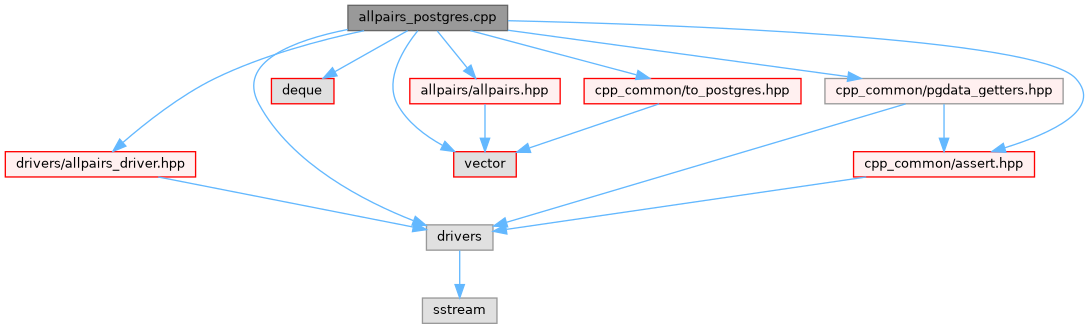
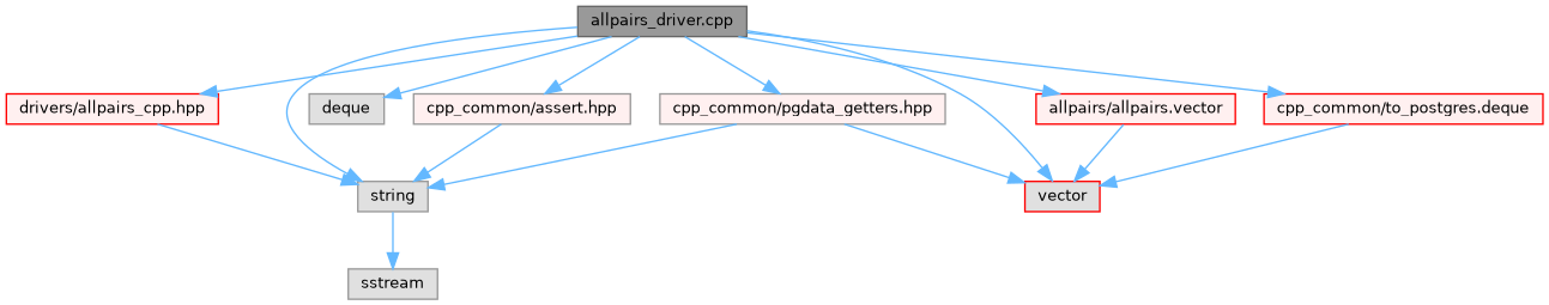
  digraph {
    node [color=red fillcolor="#FFF0F0" fontname=Helvetica fontsize=10 shape=box style=filled]
    edge [color=steelblue1 fontname=Helvetica fontsize=10 labelfontname=Helvetica labelfontsize=10 style=solid]
-   n1 [color=gray40 fillcolor=grey60 fontcolor=black height=0.2 label="allpairs_postgres.cpp" width=0.4]
-   n2 [height=0.2 label="drivers/allpairs_driver.hpp" width=0.4]
-   n3 [color=grey60 fillcolor="#E0E0E0" height=0.2 label=drivers width=0.4]
-   n4 [fillcolor="#E0E0E0" height=0.2 label=deque width=0.4]
+   n1 [color=gray40 fillcolor=grey60 fontcolor=black height=0.2 label="allpairs_driver.cpp" width=0.4]
+   n2 [height=0.2 label="drivers/allpairs_cpp.hpp" width=0.4]
+   n3 [color=grey60 fillcolor="#E0E0E0" height=0.2 label=string width=0.4]
+   n4 [color=grey60 fillcolor="#E0E0E0" height=0.2 label=deque width=0.4]
    n5 [fillcolor="#E0E0E0" height=0.2 label=vector width=0.4]
-   n6 [height=0.2 label="allpairs/allpairs.hpp" width=0.4]
+   n6 [height=0.2 label="allpairs/allpairs.vector" width=0.4]
    n7 [color=grey60 height=0.2 label="cpp_common/pgdata_getters.hpp" width=0.4]
-   n8 [height=0.2 label="cpp_common/assert.hpp" width=0.4]
-   n9 [height=0.2 label="cpp_common/to_postgres.hpp" width=0.4]
+   n8 [color=grey60 height=0.2 label="cpp_common/assert.hpp" width=0.4]
+   n9 [height=0.2 label="cpp_common/to_postgres.deque" width=0.4]
    n10 [color=grey60 fillcolor="#E0E0E0" height=0.2 label=sstream width=0.4]
    n1 -> n2
    n1 -> n3
    n1 -> n4
    n1 -> n5
    n1 -> n6
    n1 -> n7
    n1 -> n8
    n1 -> n9
    n2 -> n3
    n3 -> n10
    n6 -> n5
    n7 -> n3
-   n7 -> n8
+   n7 -> n5
    n8 -> n3
    n9 -> n5
  }
